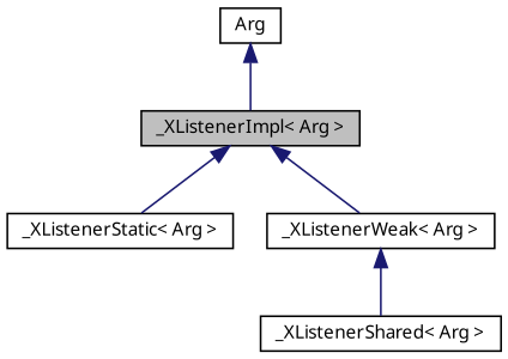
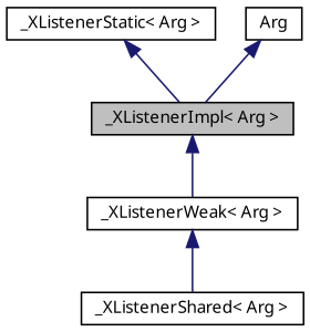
  digraph {
    node [color=black fillcolor=white fontname="FreeSans.ttf" fontsize=10 shape=record style=filled]
    edge [color=midnightblue dir=back fontname="FreeSans.ttf" fontsize=10 labelfontname="FreeSans.ttf" labelfontsize=10 style=solid]
    n1 [fillcolor=grey75 fontcolor=black height=0.2 label="_XListenerImpl\< Arg \>" width=0.4]
    n2 [height=0.2 label="_XListenerStatic\< Arg \>" width=0.4]
    n3 [height=0.2 label="_XListenerWeak\< Arg \>" width=0.4]
    n4 [height=0.2 label="_XListenerShared\< Arg \>" width=0.4]
    n5 [height=0.2 label=Arg width=0.4]
-   n1 -> n2
+   n2 -> n1
    n1 -> n3
    n3 -> n4
    n5 -> n1
  }
